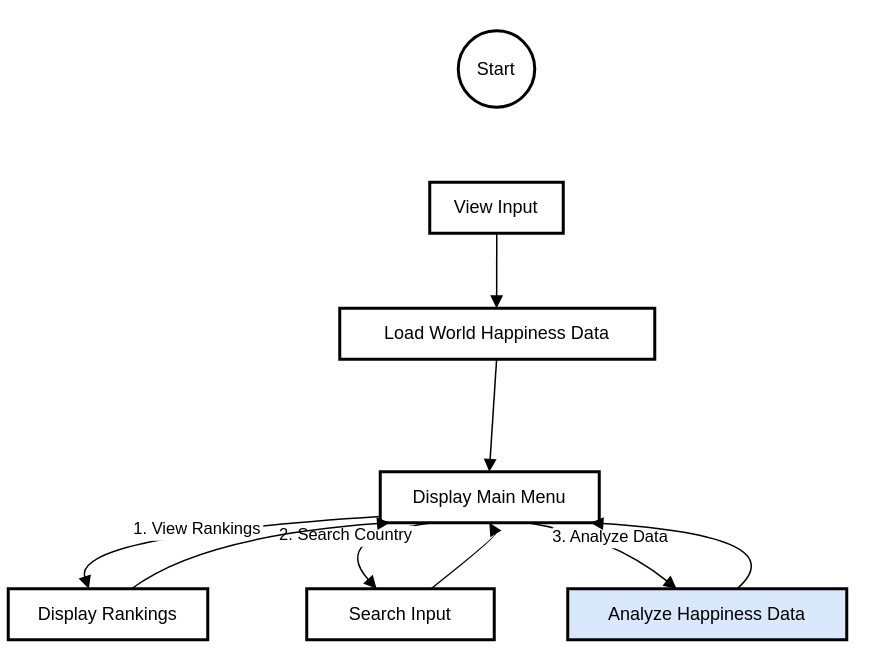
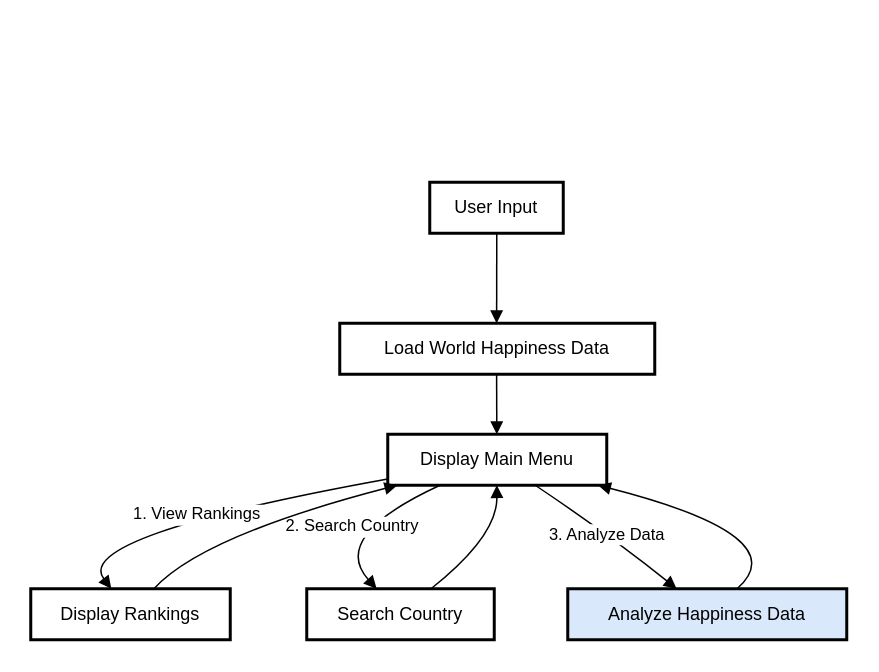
  <mxCell id="0" />
  <mxCell id="1" parent="0" />
- <mxCell id="2" value="Start" style="ellipse;aspect=fixed;strokeWidth=2;whiteSpace=wrap;" vertex="1" parent="1"><mxGeometry x="305" y="20" width="51" height="51" as="geometry" /></mxCell>
- <mxCell id="3" value="View Input" style="whiteSpace=wrap;strokeWidth=2;" vertex="1" parent="1"><mxGeometry x="286" y="121" width="89" height="34" as="geometry" /></mxCell>
- <mxCell id="4" value="Load World Happiness Data" style="whiteSpace=wrap;strokeWidth=2;" vertex="1" parent="1"><mxGeometry x="226" y="205" width="210" height="34" as="geometry" /></mxCell>
- <mxCell id="5" value="Display Main Menu" style="whiteSpace=wrap;strokeWidth=2;" vertex="1" parent="1"><mxGeometry x="253" y="314" width="146" height="34" as="geometry" /></mxCell>
- <mxCell id="6" value="Display Rankings" style="whiteSpace=wrap;strokeWidth=2;" vertex="1" parent="1"><mxGeometry x="5" y="392" width="133" height="34" as="geometry" /></mxCell>
- <mxCell id="7" value="Search Input" style="whiteSpace=wrap;strokeWidth=2;" vertex="1" parent="1"><mxGeometry x="204" y="392" width="125" height="34" as="geometry" /></mxCell>
+ <mxCell id="3" value="User Input" style="whiteSpace=wrap;strokeWidth=2;" vertex="1" parent="1"><mxGeometry x="286" y="121" width="89" height="34" as="geometry" /></mxCell>
+ <mxCell id="4" value="Load World Happiness Data" style="whiteSpace=wrap;strokeWidth=2;" vertex="1" parent="1"><mxGeometry x="226" y="215" width="210" height="34" as="geometry" /></mxCell>
+ <mxCell id="5" value="Display Main Menu" style="whiteSpace=wrap;strokeWidth=2;" vertex="1" parent="1"><mxGeometry x="258" y="289" width="146" height="34" as="geometry" /></mxCell>
+ <mxCell id="6" value="Display Rankings" style="whiteSpace=wrap;strokeWidth=2;" vertex="1" parent="1"><mxGeometry x="20" y="392" width="133" height="34" as="geometry" /></mxCell>
+ <mxCell id="7" value="Search Country" style="whiteSpace=wrap;strokeWidth=2;" vertex="1" parent="1"><mxGeometry x="204" y="392" width="125" height="34" as="geometry" /></mxCell>
  <mxCell id="8" value="Analyze Happiness Data" style="whiteSpace=wrap;strokeWidth=2;fillColor=#dae8fc;" vertex="1" parent="1"><mxGeometry x="378" y="392" width="186" height="34" as="geometry" /></mxCell>
  <mxCell id="9" value="" style="curved=1;startArrow=none;endArrow=block;exitX=0.502;exitY=0.99;entryX=0.498;entryY=-0.01;rounded=0;" edge="1" parent="1" source="3" target="4"><mxGeometry relative="1" as="geometry"><Array as="points" /></mxGeometry></mxCell>
  <mxCell id="10" value="" style="curved=1;startArrow=none;endArrow=block;exitX=0.498;exitY=0.99;entryX=0.498;entryY=-0.01;rounded=0;" edge="1" parent="1" source="4" target="5"><mxGeometry relative="1" as="geometry"><Array as="points" /></mxGeometry></mxCell>
  <mxCell id="11" value="1. View Rankings" style="curved=1;startArrow=none;endArrow=block;exitX=-0.003;exitY=0.88;entryX=0.402;entryY=-0.01;rounded=0;" edge="1" parent="1" source="5" target="6"><mxGeometry relative="1" as="geometry"><Array as="points"><mxPoint x="47" y="357" /></Array></mxGeometry></mxCell>
  <mxCell id="12" value="2. Search Country" style="curved=1;startArrow=none;endArrow=block;exitX=0.244;exitY=0.99;entryX=0.37;entryY=-0.01;rounded=0;" edge="1" parent="1" source="5" target="7"><mxGeometry relative="1" as="geometry"><Array as="points"><mxPoint x="219" y="357" /></Array></mxGeometry></mxCell>
  <mxCell id="13" value="3. Analyze Data" style="curved=1;startArrow=none;endArrow=block;exitX=0.67;exitY=0.99;entryX=0.388;entryY=-0.01;rounded=0;" edge="1" parent="1" source="5" target="8"><mxGeometry relative="1" as="geometry"><Array as="points"><mxPoint x="407" y="357" /></Array></mxGeometry></mxCell>
  <mxCell id="14" value="" style="curved=1;startArrow=none;endArrow=block;exitX=0.62;exitY=-0.01;entryX=0.053;entryY=0.99;rounded=0;" edge="1" parent="1" source="6" target="5"><mxGeometry relative="1" as="geometry"><Array as="points"><mxPoint x="134" y="357" /></Array></mxGeometry></mxCell>
  <mxCell id="15" value="" style="curved=1;startArrow=none;endArrow=block;exitX=0.666;exitY=-0.01;entryX=0.498;entryY=0.99;rounded=0;" edge="1" parent="1" source="7" target="5"><mxGeometry relative="1" as="geometry"><Array as="points"><mxPoint x="331" y="357" /></Array></mxGeometry></mxCell>
  <mxCell id="16" value="" style="curved=1;startArrow=none;endArrow=block;exitX=0.609;exitY=-0.01;entryX=0.951;entryY=0.99;rounded=0;" edge="1" parent="1" source="8" target="5"><mxGeometry relative="1" as="geometry"><Array as="points"><mxPoint x="531" y="357" /></Array></mxGeometry></mxCell>
